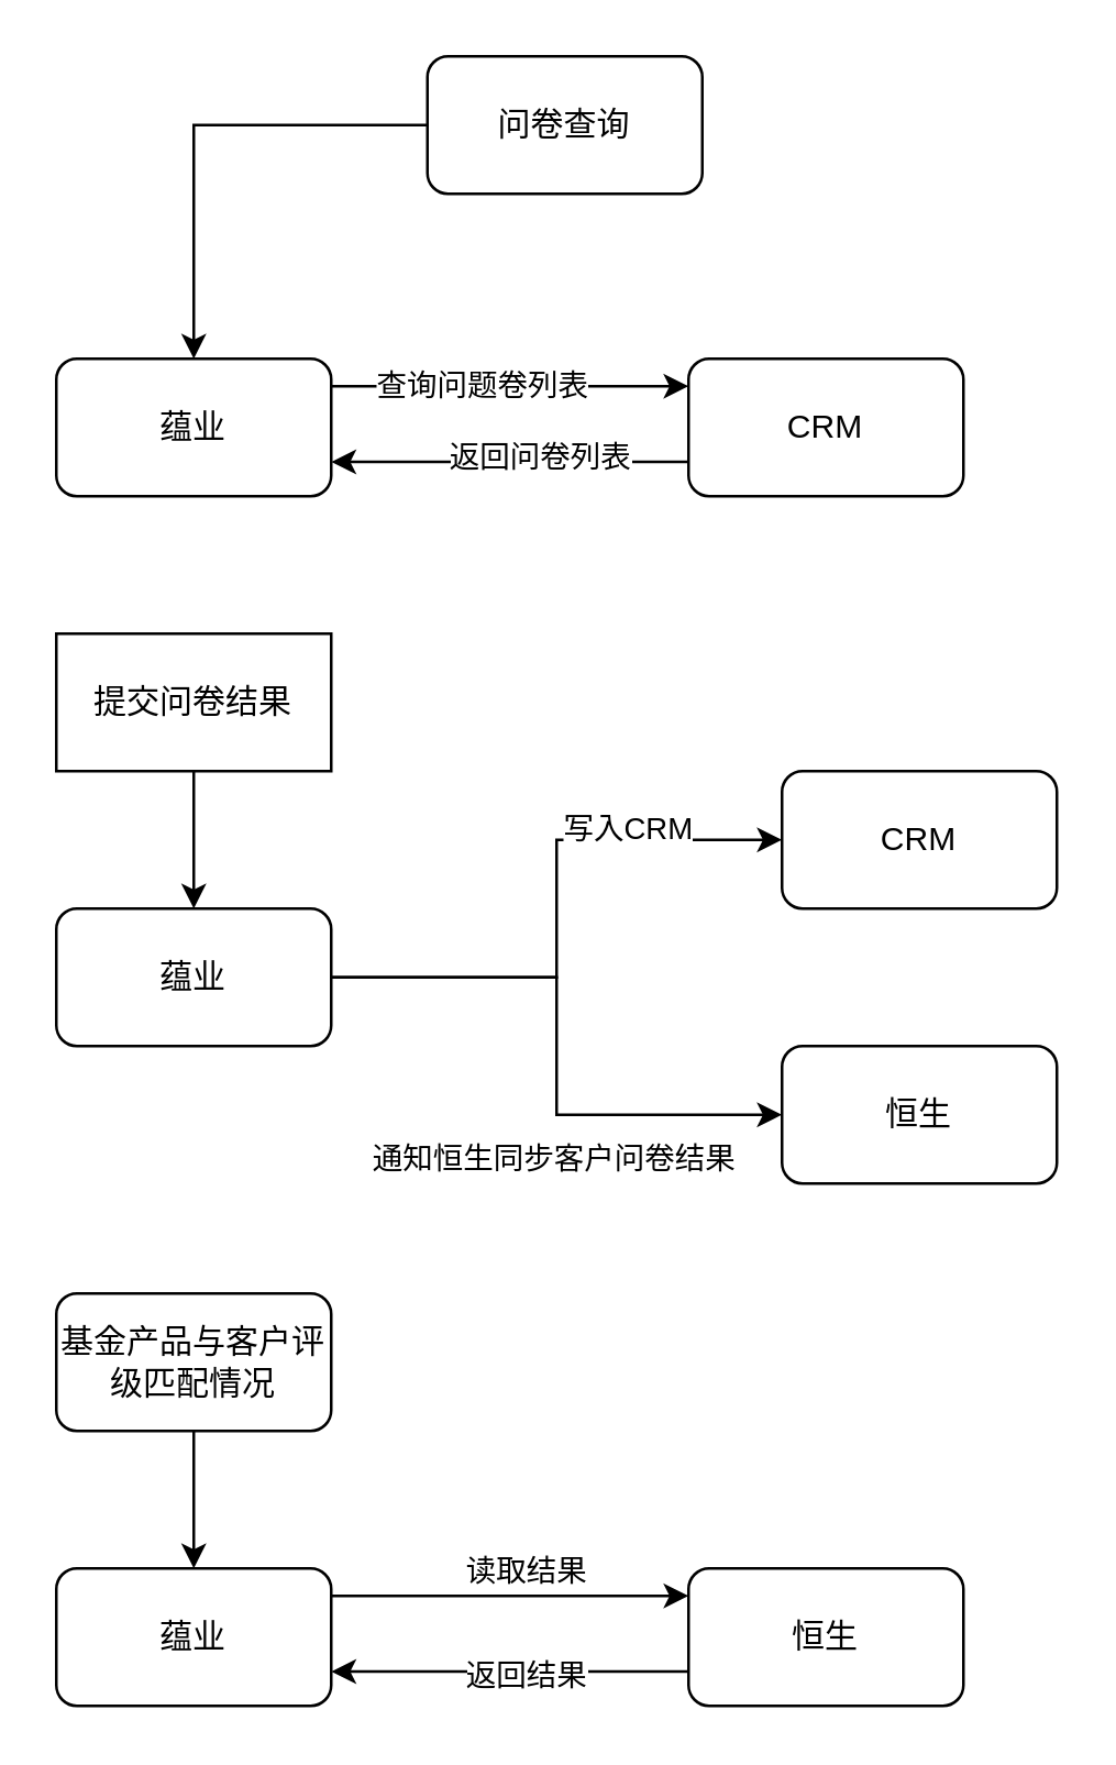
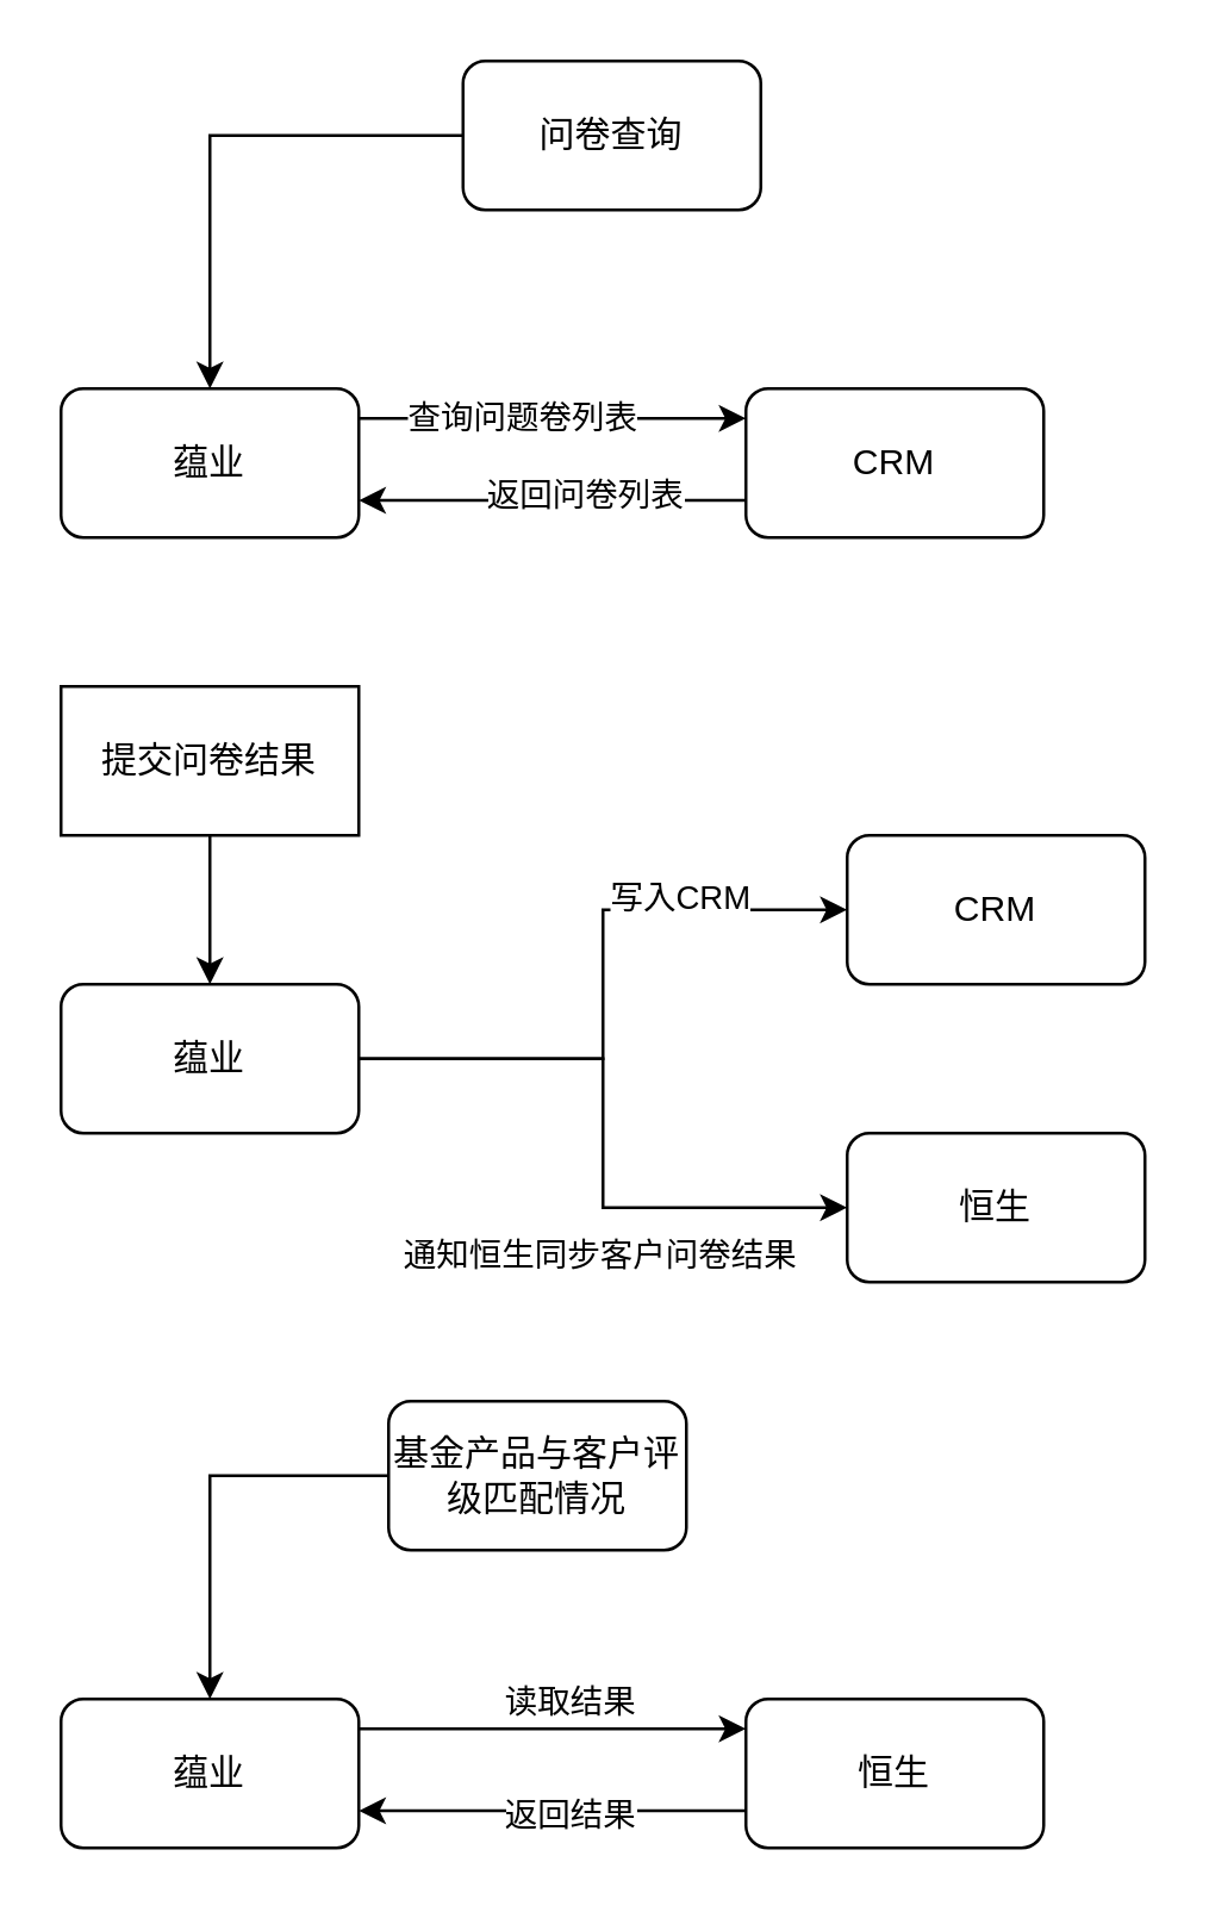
  <mxCell id="0" />
  <mxCell id="1" parent="0" />
  <mxCell id="2" style="edgeStyle=orthogonalEdgeStyle;rounded=0;orthogonalLoop=1;jettySize=auto;html=1;" edge="1" parent="1" source="3" target="6"><mxGeometry relative="1" as="geometry" /></mxCell>
  <mxCell id="3" value="问卷查询" style="rounded=1;whiteSpace=wrap;html=1;" vertex="1" parent="1"><mxGeometry x="155" y="20" width="100" height="50" as="geometry" /></mxCell>
  <mxCell id="4" style="edgeStyle=orthogonalEdgeStyle;rounded=0;orthogonalLoop=1;jettySize=auto;html=1;" edge="1" parent="1" source="6" target="9"><mxGeometry relative="1" as="geometry"><Array as="points"><mxPoint x="210" y="140" /><mxPoint x="210" y="140" /></Array></mxGeometry></mxCell>
  <mxCell id="5" value="查询问题卷列表" style="edgeLabel;html=1;align=center;verticalAlign=middle;resizable=0;points=[];" vertex="1" connectable="0" parent="4"><mxGeometry x="-0.169" y="1" relative="1" as="geometry"><mxPoint as="offset" /></mxGeometry></mxCell>
  <mxCell id="6" value="蕴业" style="rounded=1;whiteSpace=wrap;html=1;" vertex="1" parent="1"><mxGeometry x="20" y="130" width="100" height="50" as="geometry" /></mxCell>
  <mxCell id="7" style="edgeStyle=orthogonalEdgeStyle;rounded=0;orthogonalLoop=1;jettySize=auto;html=1;entryX=1;entryY=0.75;entryDx=0;entryDy=0;" edge="1" parent="1" source="9" target="6"><mxGeometry relative="1" as="geometry"><Array as="points"><mxPoint x="185" y="168" /></Array></mxGeometry></mxCell>
  <mxCell id="8" value="返回问卷列表" style="edgeLabel;html=1;align=center;verticalAlign=middle;resizable=0;points=[];" vertex="1" connectable="0" parent="7"><mxGeometry x="-0.154" y="-2" relative="1" as="geometry"><mxPoint as="offset" /></mxGeometry></mxCell>
  <mxCell id="9" value="CRM" style="rounded=1;whiteSpace=wrap;html=1;" vertex="1" parent="1"><mxGeometry x="250" y="130" width="100" height="50" as="geometry" /></mxCell>
  <mxCell id="10" style="edgeStyle=orthogonalEdgeStyle;rounded=0;orthogonalLoop=1;jettySize=auto;html=1;" edge="1" parent="1" source="11" target="16"><mxGeometry relative="1" as="geometry" /></mxCell>
  <mxCell id="11" value="提交问卷结果" style="whiteSpace=wrap;html=1;rounded=0;" vertex="1" parent="1"><mxGeometry x="20" y="230" width="100" height="50" as="geometry" /></mxCell>
  <mxCell id="12" style="edgeStyle=orthogonalEdgeStyle;rounded=0;orthogonalLoop=1;jettySize=auto;html=1;" edge="1" parent="1" source="16" target="17"><mxGeometry relative="1" as="geometry" /></mxCell>
  <mxCell id="13" value="写入CRM" style="edgeLabel;html=1;align=center;verticalAlign=middle;resizable=0;points=[];" vertex="1" connectable="0" parent="12"><mxGeometry x="0.467" y="-2" relative="1" as="geometry"><mxPoint y="-7" as="offset" /></mxGeometry></mxCell>
  <mxCell id="14" style="edgeStyle=orthogonalEdgeStyle;rounded=0;orthogonalLoop=1;jettySize=auto;html=1;entryX=0;entryY=0.5;entryDx=0;entryDy=0;" edge="1" parent="1" source="16" target="18"><mxGeometry relative="1" as="geometry" /></mxCell>
  <mxCell id="15" value="通知恒生同步客户问卷结果&lt;br&gt;" style="edgeLabel;html=1;align=center;verticalAlign=middle;resizable=0;points=[];" vertex="1" connectable="0" parent="14"><mxGeometry x="0.421" y="-1" relative="1" as="geometry"><mxPoint x="-22" y="14" as="offset" /></mxGeometry></mxCell>
  <mxCell id="16" value="蕴业" style="rounded=1;whiteSpace=wrap;html=1;" vertex="1" parent="1"><mxGeometry x="20" y="330" width="100" height="50" as="geometry" /></mxCell>
  <mxCell id="17" value="CRM" style="rounded=1;whiteSpace=wrap;html=1;" vertex="1" parent="1"><mxGeometry x="284" y="280" width="100" height="50" as="geometry" /></mxCell>
  <mxCell id="18" value="恒生" style="rounded=1;whiteSpace=wrap;html=1;" vertex="1" parent="1"><mxGeometry x="284" y="380" width="100" height="50" as="geometry" /></mxCell>
  <mxCell id="19" style="edgeStyle=orthogonalEdgeStyle;rounded=0;orthogonalLoop=1;jettySize=auto;html=1;" edge="1" parent="1" source="20" target="23"><mxGeometry relative="1" as="geometry" /></mxCell>
- <mxCell id="20" value="基金产品与客户评级匹配情况" style="rounded=1;whiteSpace=wrap;html=1;" vertex="1" parent="1"><mxGeometry x="20" y="470" width="100" height="50" as="geometry" /></mxCell>
+ <mxCell id="20" value="基金产品与客户评级匹配情况" style="rounded=1;whiteSpace=wrap;html=1;" vertex="1" parent="1"><mxGeometry x="130" y="470" width="100" height="50" as="geometry" /></mxCell>
  <mxCell id="21" style="edgeStyle=orthogonalEdgeStyle;rounded=0;orthogonalLoop=1;jettySize=auto;html=1;" edge="1" parent="1" source="23" target="26"><mxGeometry relative="1" as="geometry"><Array as="points"><mxPoint x="190" y="580" /><mxPoint x="190" y="580" /></Array></mxGeometry></mxCell>
  <mxCell id="22" value="读取结果" style="edgeLabel;html=1;align=center;verticalAlign=middle;resizable=0;points=[];" vertex="1" connectable="0" parent="21"><mxGeometry x="0.231" y="-5" relative="1" as="geometry"><mxPoint x="-10" y="-15" as="offset" /></mxGeometry></mxCell>
  <mxCell id="23" value="蕴业" style="rounded=1;whiteSpace=wrap;html=1;" vertex="1" parent="1"><mxGeometry x="20" y="570" width="100" height="50" as="geometry" /></mxCell>
  <mxCell id="24" style="edgeStyle=orthogonalEdgeStyle;rounded=0;orthogonalLoop=1;jettySize=auto;html=1;entryX=1;entryY=0.75;entryDx=0;entryDy=0;" edge="1" parent="1" source="26" target="23"><mxGeometry relative="1" as="geometry"><Array as="points"><mxPoint x="185" y="608" /></Array></mxGeometry></mxCell>
  <mxCell id="25" value="返回结果" style="edgeLabel;html=1;align=center;verticalAlign=middle;resizable=0;points=[];" vertex="1" connectable="0" parent="24"><mxGeometry x="-0.2" y="1" relative="1" as="geometry"><mxPoint x="-8" as="offset" /></mxGeometry></mxCell>
  <mxCell id="26" value="恒生" style="rounded=1;whiteSpace=wrap;html=1;" vertex="1" parent="1"><mxGeometry x="250" y="570" width="100" height="50" as="geometry" /></mxCell>
